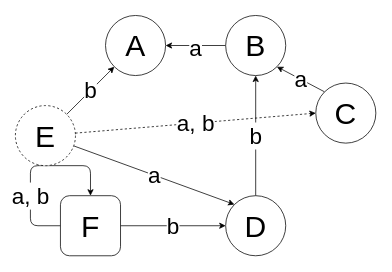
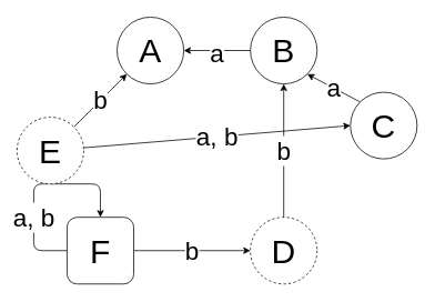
  <mxCell id="0" />
  <mxCell id="1" parent="0" />
  <mxCell id="2" value="&lt;font style=&quot;font-size: 40px&quot;&gt;A&lt;/font&gt;" style="ellipse;whiteSpace=wrap;html=1;aspect=fixed;" parent="1" vertex="1"><mxGeometry x="140" y="20" width="80" height="80" as="geometry" /></mxCell>
  <mxCell id="3" value="&lt;font style=&quot;font-size: 30px&quot;&gt;a&lt;/font&gt;" style="edgeStyle=none;html=1;entryX=1;entryY=0.5;entryDx=0;entryDy=0;fontSize=40;" parent="1" source="4" target="2" edge="1"><mxGeometry relative="1" as="geometry" /></mxCell>
  <mxCell id="4" value="&lt;font style=&quot;font-size: 40px&quot;&gt;B&lt;/font&gt;" style="ellipse;whiteSpace=wrap;html=1;aspect=fixed;" parent="1" vertex="1"><mxGeometry x="300" y="20" width="80" height="80" as="geometry" /></mxCell>
  <mxCell id="5" value="a" style="edgeStyle=none;html=1;exitX=0;exitY=0;exitDx=0;exitDy=0;entryX=1;entryY=1;entryDx=0;entryDy=0;fontSize=30;" parent="1" source="6" target="4" edge="1"><mxGeometry relative="1" as="geometry" /></mxCell>
  <mxCell id="6" value="&lt;font style=&quot;font-size: 40px&quot;&gt;C&lt;/font&gt;" style="ellipse;whiteSpace=wrap;html=1;aspect=fixed;" parent="1" vertex="1"><mxGeometry x="420" y="110" width="80" height="80" as="geometry" /></mxCell>
  <mxCell id="7" value="b" style="edgeStyle=none;html=1;exitX=0.5;exitY=0;exitDx=0;exitDy=0;entryX=0.5;entryY=1;entryDx=0;entryDy=0;fontSize=30;" parent="1" source="8" target="4" edge="1"><mxGeometry relative="1" as="geometry" /></mxCell>
- <mxCell id="8" value="&lt;font style=&quot;font-size: 40px&quot;&gt;D&lt;/font&gt;" style="ellipse;whiteSpace=wrap;html=1;aspect=fixed;" parent="1" vertex="1"><mxGeometry x="300" y="260" width="80" height="80" as="geometry" /></mxCell>
+ <mxCell id="8" value="&lt;font style=&quot;font-size: 40px&quot;&gt;D&lt;/font&gt;" style="ellipse;whiteSpace=wrap;html=1;aspect=fixed;dashed=1;" parent="1" vertex="1"><mxGeometry x="300" y="260" width="80" height="80" as="geometry" /></mxCell>
  <mxCell id="9" value="b" style="edgeStyle=none;html=1;entryX=0;entryY=0.5;entryDx=0;entryDy=0;fontSize=30;" edge="1" parent="1" source="11" target="8"><mxGeometry relative="1" as="geometry" /></mxCell>
  <mxCell id="10" value="a, b" style="edgeStyle=none;html=1;fontSize=30;entryX=0.5;entryY=0;entryDx=0;entryDy=0;" edge="1" parent="1" source="11" target="11"><mxGeometry x="-0.333" relative="1" as="geometry"><mxPoint x="120" y="220" as="targetPoint" /><Array as="points"><mxPoint x="40" y="300" /><mxPoint x="40" y="220" /><mxPoint x="120" y="220" /></Array><mxPoint as="offset" /></mxGeometry></mxCell>
  <mxCell id="11" value="&lt;font style=&quot;font-size: 40px&quot;&gt;F&lt;/font&gt;" style="whiteSpace=wrap;html=1;aspect=fixed;rounded=1;" parent="1" vertex="1"><mxGeometry x="80" y="260" width="80" height="80" as="geometry" /></mxCell>
  <mxCell id="12" value="b" style="edgeStyle=none;html=1;exitX=1;exitY=0;exitDx=0;exitDy=0;entryX=0;entryY=1;entryDx=0;entryDy=0;fontSize=30;" edge="1" parent="1" source="15" target="2"><mxGeometry relative="1" as="geometry" /></mxCell>
- <mxCell id="13" value="a, b" style="edgeStyle=none;html=1;entryX=0;entryY=0.5;entryDx=0;entryDy=0;fontSize=30;dashed=1;" edge="1" parent="1" source="15" target="6"><mxGeometry relative="1" as="geometry" /></mxCell>
- <mxCell id="14" value="a" style="edgeStyle=none;html=1;entryX=0;entryY=0;entryDx=0;entryDy=0;fontSize=30;" edge="1" parent="1" source="15" target="8"><mxGeometry relative="1" as="geometry" /></mxCell>
+ <mxCell id="13" value="a, b" style="edgeStyle=none;html=1;entryX=0;entryY=0.5;entryDx=0;entryDy=0;fontSize=30;" edge="1" parent="1" source="15" target="6"><mxGeometry relative="1" as="geometry" /></mxCell>
  <mxCell id="15" value="&lt;font style=&quot;font-size: 40px&quot;&gt;E&lt;/font&gt;" style="ellipse;whiteSpace=wrap;html=1;aspect=fixed;dashed=1;" vertex="1" parent="1"><mxGeometry x="20" y="140" width="80" height="80" as="geometry" /></mxCell>
